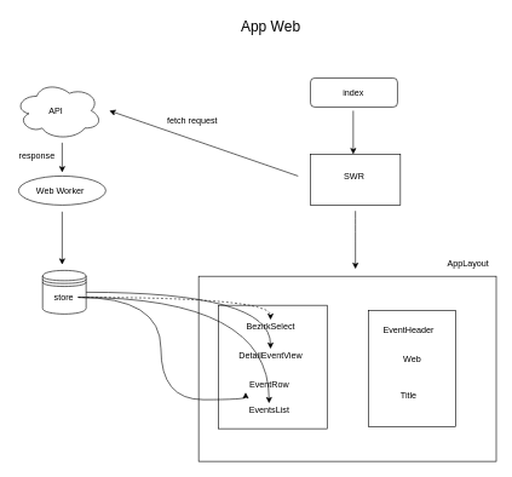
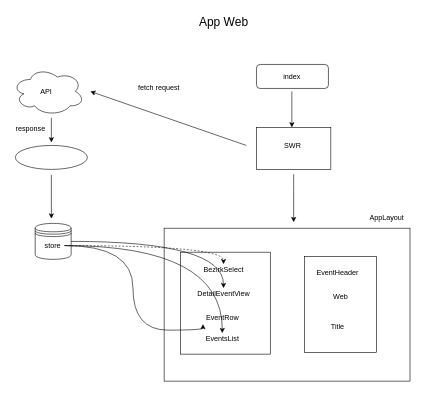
  <mxCell id="0" />
  <mxCell id="1" parent="0" />
  <mxCell id="2" value="" style="rounded=0;whiteSpace=wrap;html=1;" vertex="1" parent="1"><mxGeometry x="273" y="380" width="410" height="255" as="geometry" /></mxCell>
  <mxCell id="3" style="edgeStyle=none;html=1;" edge="1" parent="1"><mxGeometry relative="1" as="geometry"><mxPoint x="486" y="212" as="targetPoint" /><mxPoint x="486" y="152" as="sourcePoint" /></mxGeometry></mxCell>
  <mxCell id="4" value="" style="rounded=1;whiteSpace=wrap;html=1;" vertex="1" parent="1"><mxGeometry x="427" y="107" width="120" height="40" as="geometry" /></mxCell>
  <mxCell id="5" value="index" style="text;html=1;resizable=0;autosize=1;align=center;verticalAlign=middle;points=[];fillColor=none;strokeColor=none;rounded=0;" vertex="1" parent="1"><mxGeometry x="466" y="117" width="40" height="20" as="geometry" /></mxCell>
  <mxCell id="6" style="edgeStyle=none;html=1;" edge="1" parent="1"><mxGeometry relative="1" as="geometry"><mxPoint x="150" y="152" as="targetPoint" /><mxPoint x="410" y="242" as="sourcePoint" /></mxGeometry></mxCell>
  <mxCell id="7" style="edgeStyle=orthogonalEdgeStyle;curved=1;html=1;" edge="1" parent="1"><mxGeometry relative="1" as="geometry"><mxPoint x="489" y="370" as="targetPoint" /><mxPoint x="489" y="290" as="sourcePoint" /></mxGeometry></mxCell>
  <mxCell id="8" value="" style="rounded=0;whiteSpace=wrap;html=1;" vertex="1" parent="1"><mxGeometry x="427" y="212" width="124" height="70" as="geometry" /></mxCell>
  <mxCell id="9" value="SWR" style="text;html=1;resizable=0;autosize=1;align=center;verticalAlign=middle;points=[];fillColor=none;strokeColor=none;rounded=0;" vertex="1" parent="1"><mxGeometry x="467" y="232" width="40" height="20" as="geometry" /></mxCell>
  <mxCell id="10" style="edgeStyle=none;html=1;" edge="1" parent="1"><mxGeometry relative="1" as="geometry"><mxPoint x="85" y="237" as="targetPoint" /><mxPoint x="85" y="196" as="sourcePoint" /></mxGeometry></mxCell>
  <mxCell id="11" style="edgeStyle=none;html=1;" edge="1" parent="1"><mxGeometry relative="1" as="geometry"><mxPoint x="85" y="364" as="targetPoint" /><mxPoint x="85" y="291" as="sourcePoint" /></mxGeometry></mxCell>
  <mxCell id="12" value="" style="ellipse;whiteSpace=wrap;html=1;" vertex="1" parent="1"><mxGeometry x="25" y="242" width="120" height="40" as="geometry" /></mxCell>
- <mxCell id="13" value="Web Worker" style="text;html=1;resizable=0;autosize=1;align=center;verticalAlign=middle;points=[];fillColor=none;strokeColor=none;rounded=0;" vertex="1" parent="1"><mxGeometry x="42" y="252" width="80" height="20" as="geometry" /></mxCell>
  <mxCell id="14" value="" style="ellipse;shape=cloud;whiteSpace=wrap;html=1;" vertex="1" parent="1"><mxGeometry x="20" y="112" width="120" height="80" as="geometry" /></mxCell>
  <mxCell id="15" value="API" style="text;html=1;resizable=0;autosize=1;align=center;verticalAlign=middle;points=[];fillColor=none;strokeColor=none;rounded=0;" vertex="1" parent="1"><mxGeometry x="61" y="143" width="30" height="20" as="geometry" /></mxCell>
  <mxCell id="16" value="response" style="text;html=1;resizable=0;autosize=1;align=center;verticalAlign=middle;points=[];fillColor=none;strokeColor=none;rounded=0;" vertex="1" parent="1"><mxGeometry x="20" y="204" width="60" height="20" as="geometry" /></mxCell>
  <mxCell id="17" value="" style="shape=datastore;whiteSpace=wrap;html=1;" vertex="1" parent="1"><mxGeometry x="58" y="372" width="60" height="60" as="geometry" /></mxCell>
  <mxCell id="18" value="store" style="text;html=1;resizable=0;autosize=1;align=center;verticalAlign=middle;points=[];fillColor=none;strokeColor=none;rounded=0;" vertex="1" parent="1"><mxGeometry x="67" y="399" width="40" height="20" as="geometry" /></mxCell>
- <mxCell id="19" value="fetch request" style="text;html=1;resizable=0;autosize=1;align=center;verticalAlign=middle;points=[];fillColor=none;strokeColor=none;rounded=0;" vertex="1" parent="1"><mxGeometry x="223.5" y="156" width="80" height="20" as="geometry" /></mxCell>
+ <mxCell id="19" value="fetch request" style="text;html=1;resizable=0;autosize=1;align=center;verticalAlign=middle;points=[];fillColor=none;strokeColor=none;rounded=0;" vertex="1" parent="1"><mxGeometry x="223.5" y="136" width="80" height="20" as="geometry" /></mxCell>
  <mxCell id="20" value="" style="rounded=0;whiteSpace=wrap;html=1;" vertex="1" parent="1"><mxGeometry x="300" y="420" width="150" height="170" as="geometry" /></mxCell>
  <mxCell id="21" value="BezirkSelect" style="text;html=1;resizable=0;autosize=1;align=center;verticalAlign=middle;points=[];fillColor=none;strokeColor=none;rounded=0;" vertex="1" parent="1"><mxGeometry x="332" y="440" width="80" height="20" as="geometry" /></mxCell>
  <mxCell id="22" value="DetailEventView" style="text;html=1;resizable=0;autosize=1;align=center;verticalAlign=middle;points=[];fillColor=none;strokeColor=none;rounded=0;" vertex="1" parent="1"><mxGeometry x="322" y="480" width="100" height="20" as="geometry" /></mxCell>
  <mxCell id="23" value="EventRow" style="text;html=1;resizable=0;autosize=1;align=center;verticalAlign=middle;points=[];fillColor=none;strokeColor=none;rounded=0;" vertex="1" parent="1"><mxGeometry x="335" y="520" width="70" height="20" as="geometry" /></mxCell>
  <mxCell id="24" value="EventsList" style="text;html=1;resizable=0;autosize=1;align=center;verticalAlign=middle;points=[];fillColor=none;strokeColor=none;rounded=0;" vertex="1" parent="1"><mxGeometry x="335" y="555" width="70" height="20" as="geometry" /></mxCell>
  <mxCell id="25" style="edgeStyle=orthogonalEdgeStyle;curved=1;html=1;" edge="1" parent="1" source="17" target="22"><mxGeometry relative="1" as="geometry" /></mxCell>
  <mxCell id="26" style="edgeStyle=orthogonalEdgeStyle;curved=1;html=1;dashed=1;" edge="1" parent="1" source="18" target="21"><mxGeometry relative="1" as="geometry" /></mxCell>
  <mxCell id="27" style="edgeStyle=orthogonalEdgeStyle;curved=1;html=1;entryX=0.04;entryY=1;entryDx=0;entryDy=0;entryPerimeter=0;" edge="1" parent="1" source="18" target="23"><mxGeometry relative="1" as="geometry" /></mxCell>
  <mxCell id="28" style="edgeStyle=orthogonalEdgeStyle;curved=1;html=1;" edge="1" parent="1" source="18" target="24"><mxGeometry relative="1" as="geometry" /></mxCell>
  <mxCell id="29" value="" style="rounded=0;whiteSpace=wrap;html=1;" vertex="1" parent="1"><mxGeometry x="507" y="427" width="120" height="160" as="geometry" /></mxCell>
  <mxCell id="30" value="EventHeader" style="text;html=1;resizable=0;autosize=1;align=center;verticalAlign=middle;points=[];fillColor=none;strokeColor=none;rounded=0;" vertex="1" parent="1"><mxGeometry x="517" y="444" width="90" height="20" as="geometry" /></mxCell>
  <mxCell id="31" value="Web" style="text;html=1;resizable=0;autosize=1;align=center;verticalAlign=middle;points=[];fillColor=none;strokeColor=none;rounded=0;" vertex="1" parent="1"><mxGeometry x="537" y="485" width="60" height="20" as="geometry" /></mxCell>
  <mxCell id="32" value="Title" style="text;html=1;resizable=0;autosize=1;align=center;verticalAlign=middle;points=[];fillColor=none;strokeColor=none;rounded=0;" vertex="1" parent="1"><mxGeometry x="542" y="534" width="40" height="20" as="geometry" /></mxCell>
  <mxCell id="33" value="AppLayout" style="text;html=1;resizable=0;autosize=1;align=center;verticalAlign=middle;points=[];fillColor=none;strokeColor=none;rounded=0;" vertex="1" parent="1"><mxGeometry x="609" y="353" width="70" height="20" as="geometry" /></mxCell>
  <mxCell id="34" value="App Web" style="text;html=1;resizable=0;autosize=1;align=center;verticalAlign=middle;points=[];fillColor=none;strokeColor=none;rounded=0;strokeWidth=1;fontSize=20;" vertex="1" parent="1"><mxGeometry x="322" y="20" width="100" height="30" as="geometry" /></mxCell>
